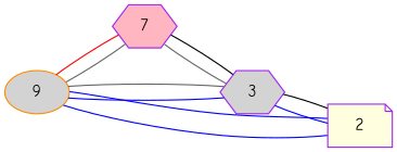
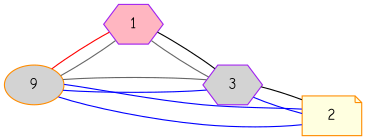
  graph {
    fontname="Comic Neue"
    rankdir=LR
    node [color=darkorange fillcolor=lightgrey fontname="Comic Neue" shape=hexagon style=filled]
    edge [color=blue fontname="Comic Neue"]
    n1 [label=9 shape=ellipse]
-   1 [color=purple fillcolor=lightpink label=7]
-   2 [color=purple fillcolor=lightyellow shape=note]
+   1 [color=purple fillcolor=lightpink]
+   2 [fillcolor=lightyellow shape=note]
    3 [color=purple]
    n1 -- 1 [color=gray40]
    n1 -- 2
    n1 -- 3
    1 -- n1 [color=red]
    1 -- 3 [color=gray40]
    2 -- n1
    2 -- 3 [color=black]
    3 -- n1 [color=gray40]
    3 -- 1 [color=black]
    3 -- 2
  }
